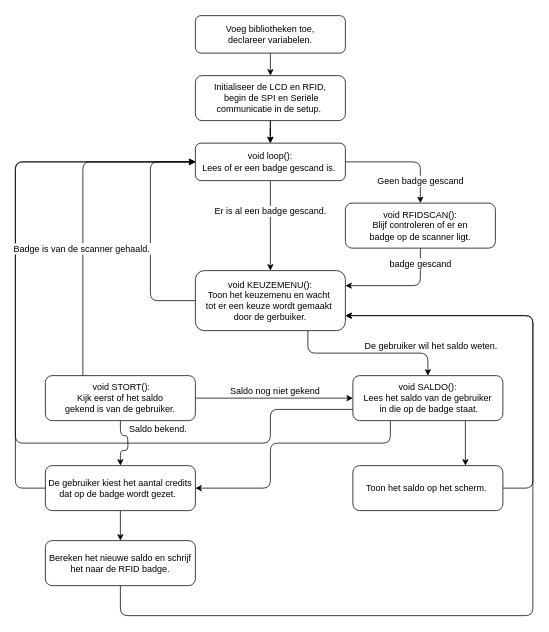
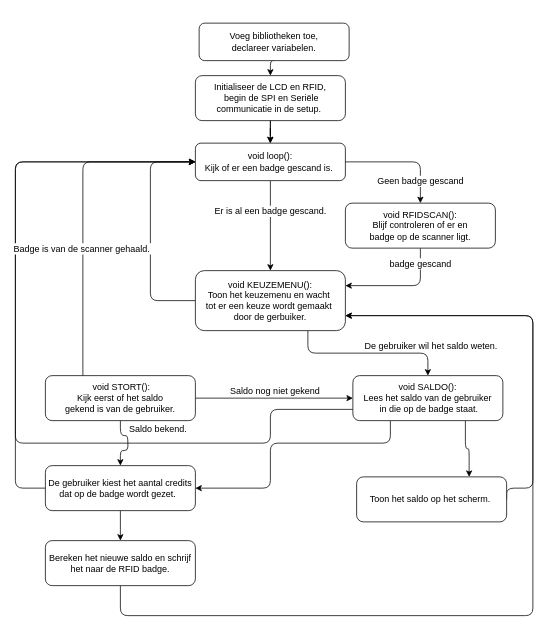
  <mxCell id="0" />
  <mxCell id="1" parent="0" />
  <mxCell id="2" style="edgeStyle=orthogonalEdgeStyle;rounded=1;orthogonalLoop=1;jettySize=auto;html=1;exitX=0;exitY=0.5;exitDx=0;exitDy=0;startArrow=none;startFill=0;endArrow=classic;endFill=1;strokeColor=#000000;strokeWidth=1;entryX=0;entryY=0.5;entryDx=0;entryDy=0;" edge="1" parent="1" source="32" target="15"><mxGeometry relative="1" as="geometry"><mxPoint x="20" y="540" as="targetPoint" /><Array as="points"><mxPoint x="20" y="650" /><mxPoint x="20" y="215" /></Array></mxGeometry></mxCell>
  <mxCell id="3" style="edgeStyle=orthogonalEdgeStyle;rounded=1;orthogonalLoop=1;jettySize=auto;html=1;exitX=0;exitY=0.75;exitDx=0;exitDy=0;startArrow=none;startFill=0;endArrow=classic;endFill=1;strokeColor=#000000;strokeWidth=1;entryX=0;entryY=0.5;entryDx=0;entryDy=0;" edge="1" parent="1" source="30" target="15"><mxGeometry relative="1" as="geometry"><mxPoint x="-10" y="210" as="targetPoint" /><Array as="points"><mxPoint x="360" y="545" /><mxPoint x="360" y="590" /><mxPoint x="20" y="590" /><mxPoint x="20" y="215" /></Array></mxGeometry></mxCell>
  <mxCell id="4" value="Saldo bekend." style="text;html=1;resizable=0;points=[];align=center;verticalAlign=middle;labelBackgroundColor=#ffffff;" vertex="1" connectable="0" parent="3"><mxGeometry x="-0.4" y="-3" relative="1" as="geometry"><mxPoint x="27" y="-17" as="offset" /></mxGeometry></mxCell>
  <mxCell id="5" style="edgeStyle=orthogonalEdgeStyle;rounded=1;orthogonalLoop=1;jettySize=auto;html=1;exitX=0;exitY=0.5;exitDx=0;exitDy=0;entryX=0;entryY=0.5;entryDx=0;entryDy=0;" edge="1" parent="1" source="21" target="15"><mxGeometry relative="1" as="geometry"><Array as="points"><mxPoint x="200" y="400" /><mxPoint x="200" y="215" /></Array></mxGeometry></mxCell>
  <mxCell id="6" style="edgeStyle=orthogonalEdgeStyle;rounded=1;orthogonalLoop=1;jettySize=auto;html=1;exitX=0.25;exitY=0;exitDx=0;exitDy=0;startArrow=none;startFill=0;endArrow=classic;endFill=1;strokeColor=#000000;strokeWidth=1;entryX=0;entryY=0.5;entryDx=0;entryDy=0;" edge="1" parent="1" source="27" target="15"><mxGeometry relative="1" as="geometry"><mxPoint x="200" y="410" as="targetPoint" /></mxGeometry></mxCell>
  <mxCell id="7" value="Badge is van de scanner gehaald.&amp;nbsp;" style="text;html=1;resizable=0;points=[];align=center;verticalAlign=middle;labelBackgroundColor=#ffffff;" vertex="1" connectable="0" parent="6"><mxGeometry x="-0.188" y="3" relative="1" as="geometry"><mxPoint x="2.5" y="7" as="offset" /></mxGeometry></mxCell>
  <mxCell id="8" style="edgeStyle=orthogonalEdgeStyle;rounded=1;orthogonalLoop=1;jettySize=auto;html=1;exitX=0.5;exitY=1;exitDx=0;exitDy=0;entryX=0.5;entryY=0;entryDx=0;entryDy=0;" edge="1" parent="1" source="9" target="11"><mxGeometry relative="1" as="geometry" /></mxCell>
- <mxCell id="9" value="Voeg bibliotheken toe,&lt;br&gt;declareer variabelen." style="rounded=1;whiteSpace=wrap;html=1;" vertex="1" parent="1"><mxGeometry x="260" y="20" width="200" height="50" as="geometry" /></mxCell>
+ <mxCell id="9" value="Voeg bibliotheken toe,&lt;br&gt;declareer variabelen." style="rounded=1;whiteSpace=wrap;html=1;" vertex="1" parent="1"><mxGeometry x="265" y="30" width="200" height="50" as="geometry" /></mxCell>
  <mxCell id="10" style="edgeStyle=orthogonalEdgeStyle;rounded=0;orthogonalLoop=1;jettySize=auto;html=1;exitX=0.5;exitY=1;exitDx=0;exitDy=0;" edge="1" parent="1" source="11"><mxGeometry relative="1" as="geometry"><mxPoint x="359.857" y="190.143" as="targetPoint" /></mxGeometry></mxCell>
  <mxCell id="11" value="Initialiseer de LCD en RFID,&lt;br&gt;&amp;nbsp;begin de SPI en Seriële &lt;br&gt;communicatie in de setup.&amp;nbsp;" style="rounded=1;whiteSpace=wrap;html=1;" vertex="1" parent="1"><mxGeometry x="260" y="100" width="200" height="60" as="geometry" /></mxCell>
  <mxCell id="12" value="" style="edgeStyle=orthogonalEdgeStyle;rounded=0;orthogonalLoop=1;jettySize=auto;html=1;" edge="1" parent="1" source="11" target="15"><mxGeometry relative="1" as="geometry" /></mxCell>
  <mxCell id="13" style="edgeStyle=orthogonalEdgeStyle;rounded=1;orthogonalLoop=1;jettySize=auto;html=1;entryX=0.5;entryY=0;entryDx=0;entryDy=0;startArrow=none;startFill=0;endArrow=classic;endFill=1;strokeColor=#000000;strokeWidth=1;" edge="1" parent="1" source="15" target="21"><mxGeometry relative="1" as="geometry" /></mxCell>
  <mxCell id="14" value="Er is al een badge gescand." style="text;html=1;resizable=0;points=[];align=center;verticalAlign=middle;labelBackgroundColor=#ffffff;" vertex="1" connectable="0" parent="13"><mxGeometry x="-0.001" y="-15" relative="1" as="geometry"><mxPoint x="14.5" y="-20" as="offset" /></mxGeometry></mxCell>
- <mxCell id="15" value="void loop():&lt;br&gt;Lees of er een badge gescand is.&amp;nbsp;" style="rounded=1;whiteSpace=wrap;html=1;" vertex="1" parent="1"><mxGeometry x="260" y="190" width="200" height="50" as="geometry" /></mxCell>
+ <mxCell id="15" value="void loop():&lt;br&gt;Kijk of er een badge gescand is.&amp;nbsp;" style="rounded=1;whiteSpace=wrap;html=1;" vertex="1" parent="1"><mxGeometry x="260" y="190" width="200" height="50" as="geometry" /></mxCell>
  <mxCell id="16" style="edgeStyle=orthogonalEdgeStyle;rounded=1;orthogonalLoop=1;jettySize=auto;html=1;entryX=1;entryY=0.25;entryDx=0;entryDy=0;strokeColor=#000000;strokeWidth=1;" edge="1" parent="1" source="18" target="21"><mxGeometry relative="1" as="geometry"><Array as="points"><mxPoint x="560" y="380" /></Array></mxGeometry></mxCell>
  <mxCell id="17" value="badge gescand" style="text;html=1;resizable=0;points=[];align=center;verticalAlign=middle;labelBackgroundColor=#ffffff;" vertex="1" connectable="0" parent="16"><mxGeometry x="-0.178" y="-9" relative="1" as="geometry"><mxPoint x="11.5" y="-21" as="offset" /></mxGeometry></mxCell>
  <mxCell id="18" value="void RFIDSCAN():&lt;br&gt;Blijf controleren of er en &lt;br&gt;badge op de scanner ligt." style="rounded=1;whiteSpace=wrap;html=1;" vertex="1" parent="1"><mxGeometry x="460" y="270" width="200" height="60" as="geometry" /></mxCell>
  <mxCell id="19" style="edgeStyle=orthogonalEdgeStyle;rounded=1;orthogonalLoop=1;jettySize=auto;html=1;exitX=0.75;exitY=1;exitDx=0;exitDy=0;entryX=0.5;entryY=0;entryDx=0;entryDy=0;startArrow=none;startFill=0;endArrow=classic;endFill=1;strokeColor=#000000;strokeWidth=1;" edge="1" parent="1" source="21" target="30"><mxGeometry relative="1" as="geometry"><Array as="points"><mxPoint x="410" y="470" /><mxPoint x="570" y="470" /></Array></mxGeometry></mxCell>
  <mxCell id="20" value="De gebruiker wil het saldo weten." style="text;html=1;resizable=0;points=[];align=center;verticalAlign=middle;labelBackgroundColor=#ffffff;" vertex="1" connectable="0" parent="19"><mxGeometry x="0.318" y="2" relative="1" as="geometry"><mxPoint x="48" y="-8" as="offset" /></mxGeometry></mxCell>
  <mxCell id="21" value="void KEUZEMENU():&lt;br&gt;Toon het keuzemenu en wacht&amp;nbsp;&lt;br&gt;tot er een keuze wordt gemaakt&amp;nbsp; door de gerbuiker." style="rounded=1;whiteSpace=wrap;html=1;" vertex="1" parent="1"><mxGeometry x="260" y="360" width="200" height="80" as="geometry" /></mxCell>
  <mxCell id="22" style="rounded=1;orthogonalLoop=1;jettySize=auto;html=1;exitX=1;exitY=0.5;exitDx=0;exitDy=0;entryX=0.5;entryY=0;entryDx=0;entryDy=0;edgeStyle=orthogonalEdgeStyle;elbow=vertical;startArrow=none;startFill=0;endArrow=classic;endFill=1;" edge="1" parent="1" source="15" target="18"><mxGeometry relative="1" as="geometry" /></mxCell>
  <mxCell id="23" value="Geen badge gescand" style="text;html=1;resizable=0;points=[];align=center;verticalAlign=middle;labelBackgroundColor=#ffffff;" vertex="1" connectable="0" parent="22"><mxGeometry x="-0.161" y="3" relative="1" as="geometry"><mxPoint x="34.5" y="28" as="offset" /></mxGeometry></mxCell>
  <mxCell id="24" style="edgeStyle=orthogonalEdgeStyle;rounded=1;orthogonalLoop=1;jettySize=auto;html=1;startArrow=none;startFill=0;endArrow=classic;endFill=1;strokeColor=#000000;strokeWidth=1;entryX=0;entryY=0.5;entryDx=0;entryDy=0;" edge="1" parent="1" source="27" target="30"><mxGeometry relative="1" as="geometry"><mxPoint x="400" y="510" as="targetPoint" /><Array as="points" /></mxGeometry></mxCell>
  <mxCell id="25" value="Saldo nog niet gekend" style="text;html=1;resizable=0;points=[];align=center;verticalAlign=middle;labelBackgroundColor=#ffffff;" vertex="1" connectable="0" parent="24"><mxGeometry x="0.144" y="1" relative="1" as="geometry"><mxPoint x="-15" y="-9" as="offset" /></mxGeometry></mxCell>
  <mxCell id="26" style="edgeStyle=orthogonalEdgeStyle;rounded=1;orthogonalLoop=1;jettySize=auto;html=1;exitX=0.5;exitY=1;exitDx=0;exitDy=0;startArrow=none;startFill=0;endArrow=classic;endFill=1;strokeColor=#000000;strokeWidth=1;entryX=0.5;entryY=0;entryDx=0;entryDy=0;" edge="1" parent="1" source="27" target="32"><mxGeometry relative="1" as="geometry"><mxPoint x="160" y="610" as="targetPoint" /><Array as="points"><mxPoint x="160" y="580" /><mxPoint x="170" y="580" /><mxPoint x="170" y="600" /><mxPoint x="160" y="600" /></Array></mxGeometry></mxCell>
  <mxCell id="27" value="&amp;nbsp;void STORT():&lt;br&gt;Kijk eerst of het saldo &lt;br&gt;gekend&amp;nbsp;is van de gebruiker." style="rounded=1;whiteSpace=wrap;html=1;" vertex="1" parent="1"><mxGeometry x="60" y="500" width="200" height="60" as="geometry" /></mxCell>
  <mxCell id="28" style="edgeStyle=orthogonalEdgeStyle;rounded=1;orthogonalLoop=1;jettySize=auto;html=1;exitX=0.25;exitY=1;exitDx=0;exitDy=0;entryX=1;entryY=0.5;entryDx=0;entryDy=0;startArrow=none;startFill=0;endArrow=classic;endFill=1;strokeColor=#000000;strokeWidth=1;" edge="1" parent="1" source="30" target="32"><mxGeometry relative="1" as="geometry"><Array as="points"><mxPoint x="520" y="590" /><mxPoint x="360" y="590" /><mxPoint x="360" y="650" /></Array></mxGeometry></mxCell>
  <mxCell id="29" style="edgeStyle=orthogonalEdgeStyle;rounded=1;orthogonalLoop=1;jettySize=auto;html=1;exitX=0.75;exitY=1;exitDx=0;exitDy=0;startArrow=none;startFill=0;endArrow=classic;endFill=1;strokeColor=#000000;strokeWidth=1;entryX=0.75;entryY=0;entryDx=0;entryDy=0;" edge="1" parent="1" source="30" target="34"><mxGeometry relative="1" as="geometry"><mxPoint x="620.333" y="670" as="targetPoint" /></mxGeometry></mxCell>
  <mxCell id="30" value="void SALDO():&lt;br&gt;Lees het saldo van de gebruiker&lt;br&gt;&amp;nbsp;in die op de badge staat." style="rounded=1;whiteSpace=wrap;html=1;" vertex="1" parent="1"><mxGeometry x="470" y="500" width="200" height="60" as="geometry" /></mxCell>
  <mxCell id="31" style="edgeStyle=orthogonalEdgeStyle;rounded=1;orthogonalLoop=1;jettySize=auto;html=1;exitX=0.5;exitY=1;exitDx=0;exitDy=0;entryX=0.5;entryY=0;entryDx=0;entryDy=0;startArrow=none;startFill=0;endArrow=classic;endFill=1;strokeColor=#000000;strokeWidth=1;" edge="1" parent="1" source="32" target="36"><mxGeometry relative="1" as="geometry" /></mxCell>
  <mxCell id="32" value="De gebruiker kiest het aantal credits dat op de badge wordt gezet.&amp;nbsp;&amp;nbsp;" style="rounded=1;whiteSpace=wrap;html=1;" vertex="1" parent="1"><mxGeometry x="60" y="620" width="200" height="60" as="geometry" /></mxCell>
  <mxCell id="33" style="edgeStyle=orthogonalEdgeStyle;rounded=1;orthogonalLoop=1;jettySize=auto;html=1;exitX=1;exitY=0.5;exitDx=0;exitDy=0;entryX=1;entryY=0.75;entryDx=0;entryDy=0;startArrow=none;startFill=0;endArrow=classic;endFill=1;strokeColor=#000000;strokeWidth=1;" edge="1" parent="1" source="34" target="21"><mxGeometry relative="1" as="geometry"><Array as="points"><mxPoint x="710" y="650" /><mxPoint x="710" y="420" /></Array></mxGeometry></mxCell>
- <mxCell id="34" value="Toon het saldo op het scherm.&amp;nbsp;" style="rounded=1;whiteSpace=wrap;html=1;" vertex="1" parent="1"><mxGeometry x="470" y="620" width="200" height="60" as="geometry" /></mxCell>
+ <mxCell id="34" value="Toon het saldo op het scherm.&amp;nbsp;" style="rounded=1;whiteSpace=wrap;html=1;" vertex="1" parent="1"><mxGeometry x="475" y="635" width="200" height="60" as="geometry" /></mxCell>
  <mxCell id="35" style="edgeStyle=orthogonalEdgeStyle;rounded=1;orthogonalLoop=1;jettySize=auto;html=1;entryX=1;entryY=0.75;entryDx=0;entryDy=0;startArrow=none;startFill=0;endArrow=classic;endFill=1;strokeColor=#000000;strokeWidth=1;" edge="1" parent="1" source="36" target="21"><mxGeometry relative="1" as="geometry"><Array as="points"><mxPoint x="160" y="820" /><mxPoint x="710" y="820" /><mxPoint x="710" y="420" /></Array></mxGeometry></mxCell>
  <mxCell id="36" value="Bereken het nieuwe saldo en schrijf het naar de RFID badge." style="rounded=1;whiteSpace=wrap;html=1;" vertex="1" parent="1"><mxGeometry x="60" y="720" width="200" height="60" as="geometry" /></mxCell>
